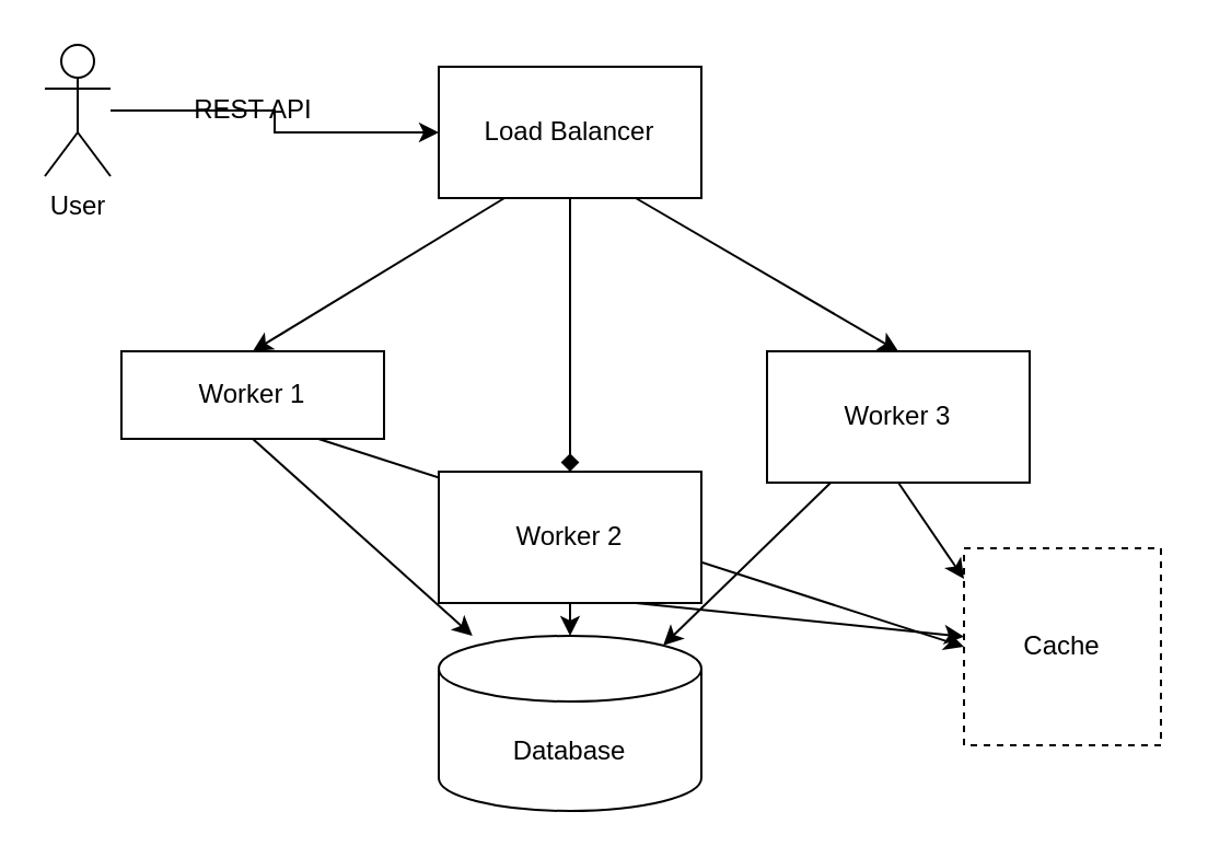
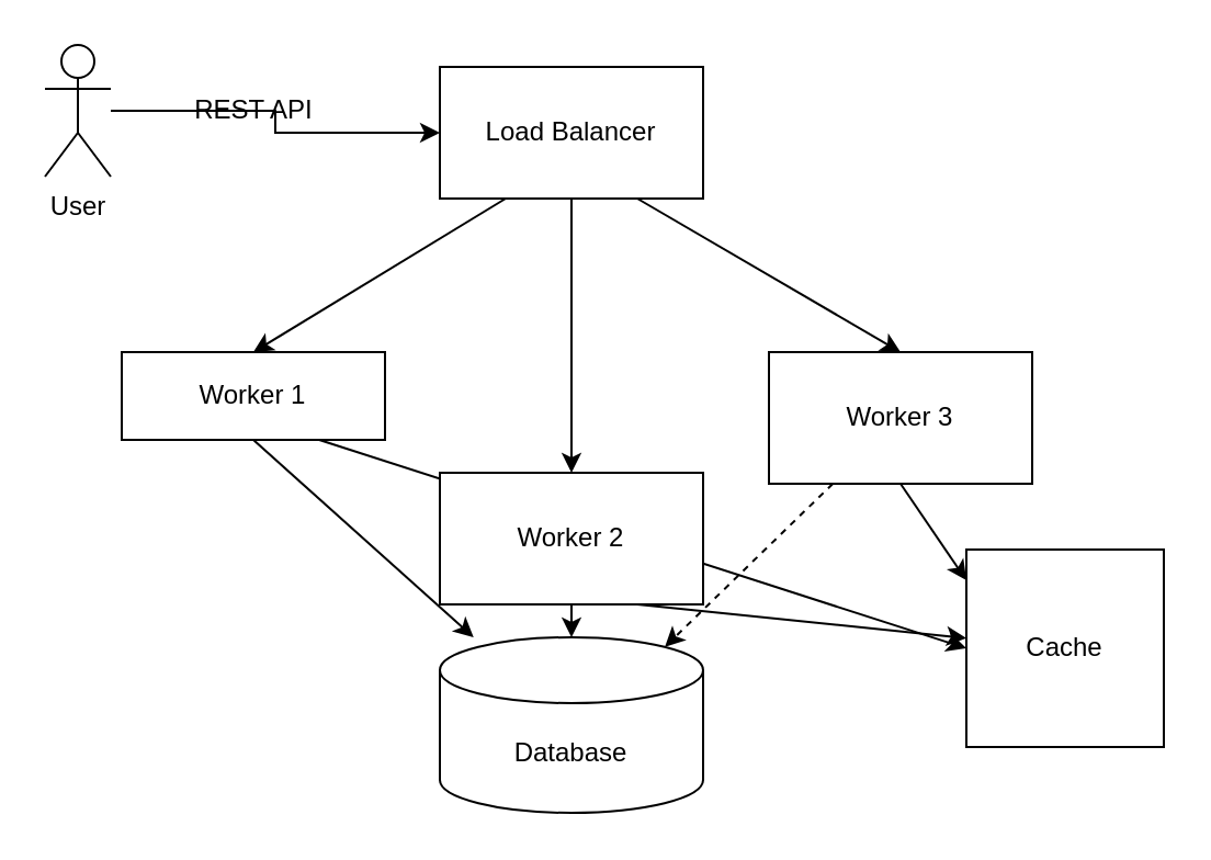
  <mxCell id="0" />
  <mxCell id="1" parent="0" />
  <mxCell id="2" style="rounded=0;orthogonalLoop=1;jettySize=auto;html=1;exitX=0.25;exitY=1;exitDx=0;exitDy=0;entryX=0.5;entryY=0;entryDx=0;entryDy=0;" edge="1" parent="1" source="5" target="11"><mxGeometry relative="1" as="geometry" /></mxCell>
- <mxCell id="3" style="edgeStyle=orthogonalEdgeStyle;rounded=0;orthogonalLoop=1;jettySize=auto;html=1;exitX=0.5;exitY=1;exitDx=0;exitDy=0;entryX=0.5;entryY=0;entryDx=0;entryDy=0;endArrow=diamond;" edge="1" parent="1" source="5" target="14"><mxGeometry relative="1" as="geometry" /></mxCell>
+ <mxCell id="3" style="edgeStyle=orthogonalEdgeStyle;rounded=0;orthogonalLoop=1;jettySize=auto;html=1;exitX=0.5;exitY=1;exitDx=0;exitDy=0;entryX=0.5;entryY=0;entryDx=0;entryDy=0;" edge="1" parent="1" source="5" target="14"><mxGeometry relative="1" as="geometry" /></mxCell>
  <mxCell id="4" style="rounded=0;orthogonalLoop=1;jettySize=auto;html=1;exitX=0.75;exitY=1;exitDx=0;exitDy=0;entryX=0.5;entryY=0;entryDx=0;entryDy=0;" edge="1" parent="1" source="5" target="17"><mxGeometry relative="1" as="geometry" /></mxCell>
  <mxCell id="5" value="Load Balancer" style="rounded=0;whiteSpace=wrap;html=1;" vertex="1" parent="1"><mxGeometry x="200" y="30" width="120" height="60" as="geometry" /></mxCell>
  <mxCell id="6" style="edgeStyle=orthogonalEdgeStyle;rounded=0;orthogonalLoop=1;jettySize=auto;html=1;" edge="1" parent="1" source="7" target="5"><mxGeometry relative="1" as="geometry" /></mxCell>
  <mxCell id="7" value="User" style="shape=umlActor;verticalLabelPosition=bottom;verticalAlign=top;html=1;outlineConnect=0;" vertex="1" parent="1"><mxGeometry x="20" y="20" width="30" height="60" as="geometry" /></mxCell>
  <mxCell id="8" value="REST API" style="text;html=1;align=center;verticalAlign=middle;resizable=0;points=[];autosize=1;" vertex="1" parent="1"><mxGeometry x="80" y="40" width="70" height="20" as="geometry" /></mxCell>
  <mxCell id="9" style="edgeStyle=none;rounded=0;orthogonalLoop=1;jettySize=auto;html=1;exitX=0.5;exitY=1;exitDx=0;exitDy=0;" edge="1" parent="1" source="11" target="18"><mxGeometry relative="1" as="geometry" /></mxCell>
  <mxCell id="10" style="edgeStyle=none;rounded=0;orthogonalLoop=1;jettySize=auto;html=1;exitX=0.75;exitY=1;exitDx=0;exitDy=0;entryX=0;entryY=0.5;entryDx=0;entryDy=0;" edge="1" parent="1" source="11" target="19"><mxGeometry relative="1" as="geometry" /></mxCell>
  <mxCell id="11" value="Worker 1" style="rounded=0;whiteSpace=wrap;html=1;" vertex="1" parent="1"><mxGeometry x="55" y="160" width="120" height="40" as="geometry" /></mxCell>
  <mxCell id="12" style="edgeStyle=none;rounded=0;orthogonalLoop=1;jettySize=auto;html=1;entryX=0.5;entryY=0;entryDx=0;entryDy=0;entryPerimeter=0;" edge="1" parent="1" source="14" target="18"><mxGeometry relative="1" as="geometry" /></mxCell>
  <mxCell id="13" style="edgeStyle=none;rounded=0;orthogonalLoop=1;jettySize=auto;html=1;exitX=0.75;exitY=1;exitDx=0;exitDy=0;" edge="1" parent="1" source="14" target="19"><mxGeometry relative="1" as="geometry" /></mxCell>
  <mxCell id="14" value="Worker 2" style="rounded=0;whiteSpace=wrap;html=1;" vertex="1" parent="1"><mxGeometry x="200" y="215" width="120" height="60" as="geometry" /></mxCell>
- <mxCell id="15" style="edgeStyle=none;rounded=0;orthogonalLoop=1;jettySize=auto;html=1;entryX=0.855;entryY=0;entryDx=0;entryDy=4.35;entryPerimeter=0;" edge="1" parent="1" source="17" target="18"><mxGeometry relative="1" as="geometry" /></mxCell>
+ <mxCell id="15" style="edgeStyle=none;rounded=0;orthogonalLoop=1;jettySize=auto;html=1;entryX=0.855;entryY=0;entryDx=0;entryDy=4.35;entryPerimeter=0;dashed=1;" edge="1" parent="1" source="17" target="18"><mxGeometry relative="1" as="geometry" /></mxCell>
  <mxCell id="16" style="edgeStyle=none;rounded=0;orthogonalLoop=1;jettySize=auto;html=1;exitX=0.5;exitY=1;exitDx=0;exitDy=0;entryX=0;entryY=0.156;entryDx=0;entryDy=0;entryPerimeter=0;" edge="1" parent="1" source="17" target="19"><mxGeometry relative="1" as="geometry" /></mxCell>
  <mxCell id="17" value="Worker 3" style="rounded=0;whiteSpace=wrap;html=1;" vertex="1" parent="1"><mxGeometry x="350" y="160" width="120" height="60" as="geometry" /></mxCell>
  <mxCell id="18" value="Database" style="shape=cylinder3;whiteSpace=wrap;html=1;boundedLbl=1;backgroundOutline=1;size=15;" vertex="1" parent="1"><mxGeometry x="200" y="290" width="120" height="80" as="geometry" /></mxCell>
- <mxCell id="19" value="Cache" style="whiteSpace=wrap;html=1;aspect=fixed;dashed=1;" vertex="1" parent="1"><mxGeometry x="440" y="250" width="90" height="90" as="geometry" /></mxCell>
+ <mxCell id="19" value="Cache" style="whiteSpace=wrap;html=1;aspect=fixed;" vertex="1" parent="1"><mxGeometry x="440" y="250" width="90" height="90" as="geometry" /></mxCell>
